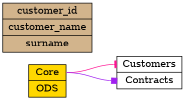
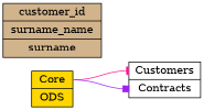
  digraph {
    rankdir=LR
    node [shape=record style=filled]
    edge [tailport=f0]
    n1 [label="<f0>Core|<f1>ODS" fillcolor=gold]
    n2 [label="<f0>Customers|<f1>Contracts" fillcolor=white]
-   n3 [label="<f0>customer_id |<f1>customer_name |<f2>surname" fillcolor=tan]
+   n3 [label="<f0>customer_id |<f1>surname_name |<f2>surname" fillcolor=tan]
    n1 -> n2 [headport=f0 color=deeppink arrowhead=tee]
    n1 -> n2 [headport=f1 color=purple arrowhead=box]
  }
